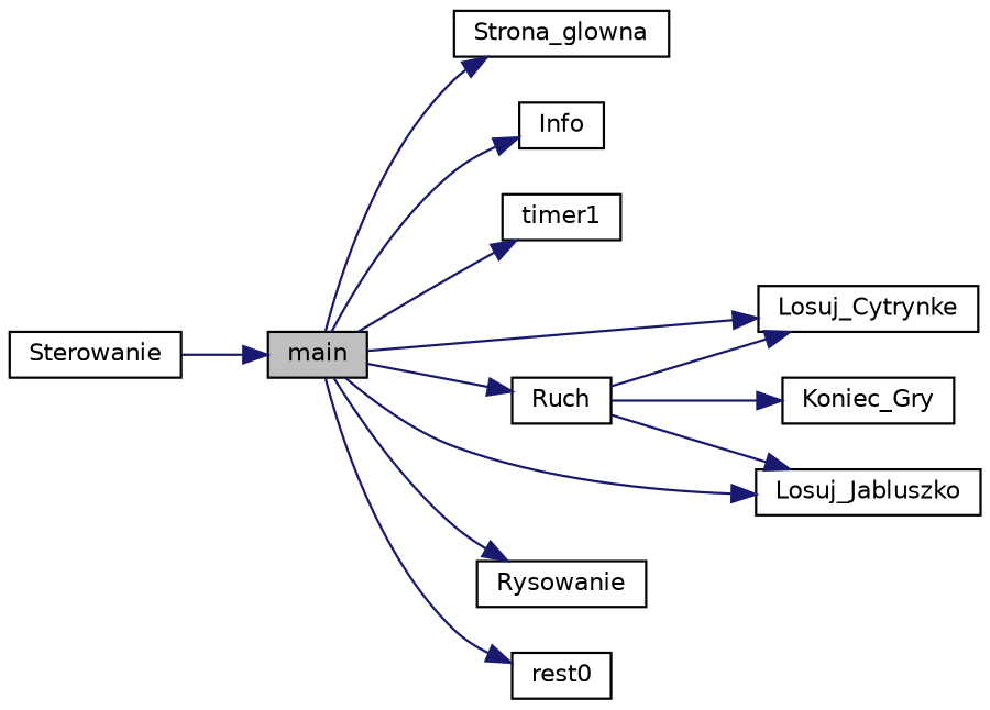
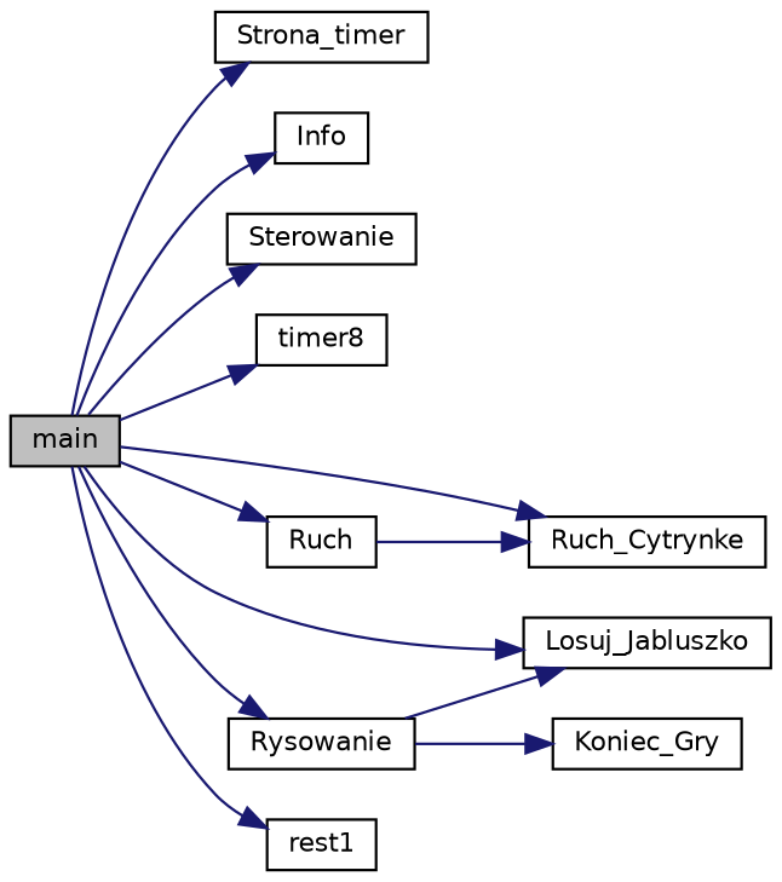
  digraph {
    rankdir=LR
    node [color=black fillcolor=white fontname=Helvetica fontsize=10 shape=record style=filled]
    edge [color=midnightblue fontname=Helvetica fontsize=10 labelfontname=Helvetica labelfontsize=10 style=solid]
    n1 [fillcolor=grey75 fontcolor=black height=0.2 label=main width=0.4]
-   n2 [height=0.2 label=Strona_glowna width=0.4]
+   n2 [height=0.2 label=Strona_timer width=0.4]
    n3 [height=0.2 label=Info width=0.4]
    n4 [height=0.2 label=Sterowanie width=0.4]
-   n5 [height=0.2 label=timer1 width=0.4]
-   n6 [height=0.2 label=Losuj_Cytrynke width=0.4]
+   n5 [height=0.2 label=timer8 width=0.4]
+   n6 [height=0.2 label=Ruch_Cytrynke width=0.4]
    n7 [height=0.2 label=Losuj_Jabluszko width=0.4]
    n8 [height=0.2 label=Ruch width=0.4]
    n9 [height=0.2 label=Rysowanie width=0.4]
-   n10 [height=0.2 label=rest0 width=0.4]
+   n10 [height=0.2 label=rest1 width=0.4]
    n11 [height=0.2 label=Koniec_Gry width=0.4]
    n1 -> n2
    n1 -> n3
-   n4 -> n1
+   n1 -> n4
    n1 -> n5
    n1 -> n6
    n1 -> n7
    n1 -> n8
    n1 -> n9
    n1 -> n10
    n8 -> n6
-   n8 -> n7
-   n8 -> n11
+   n9 -> n7
+   n9 -> n11
  }
